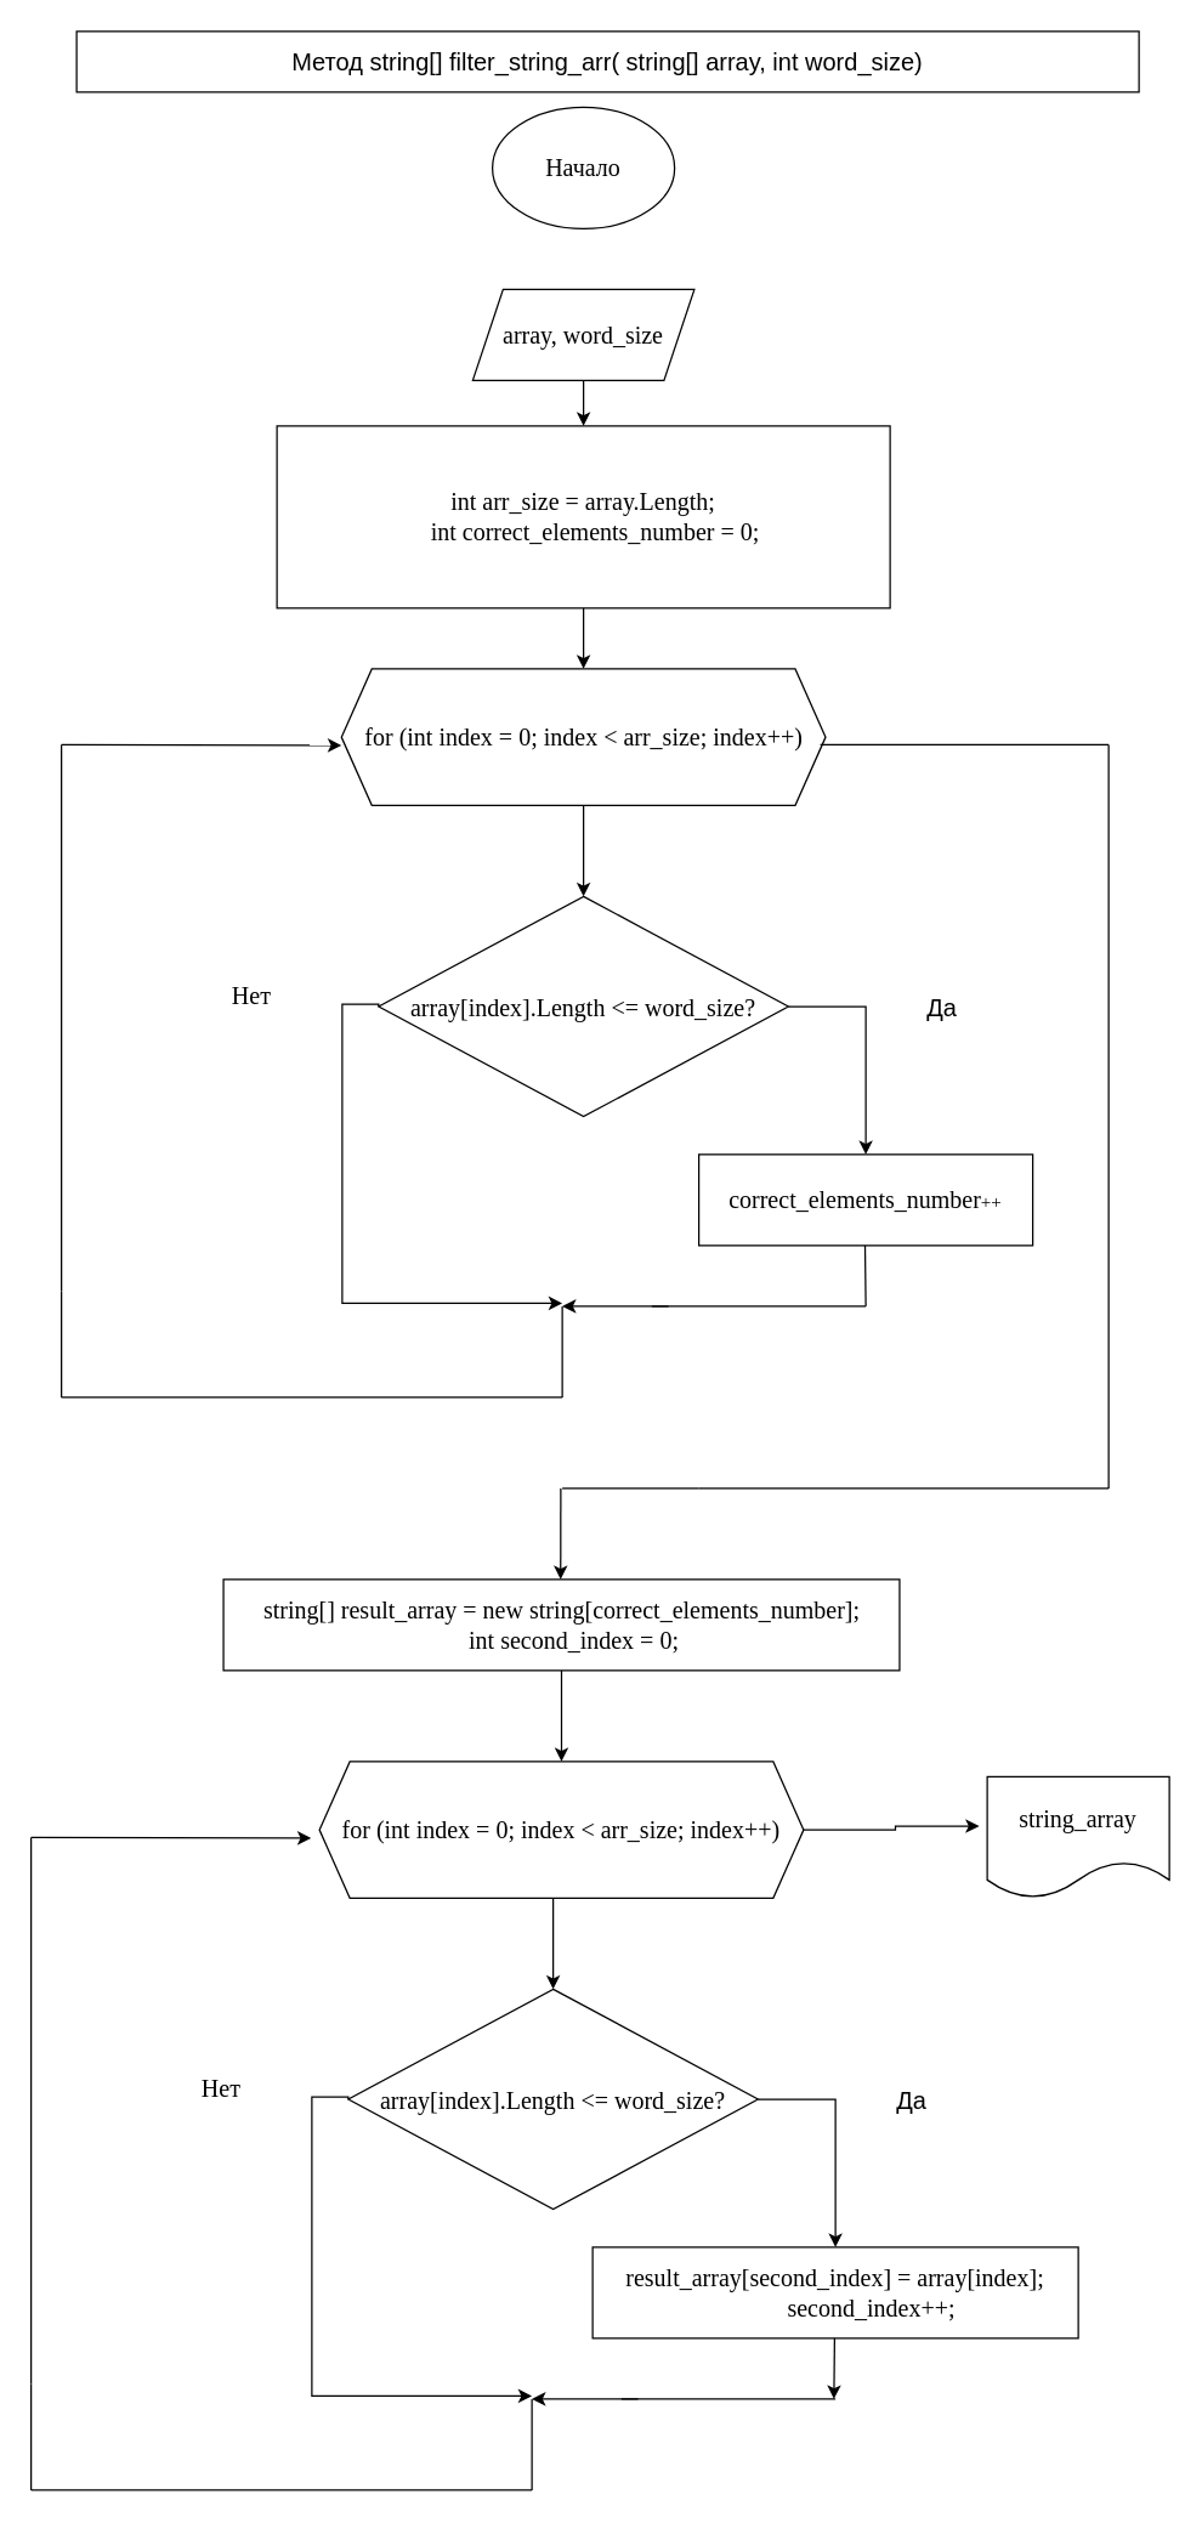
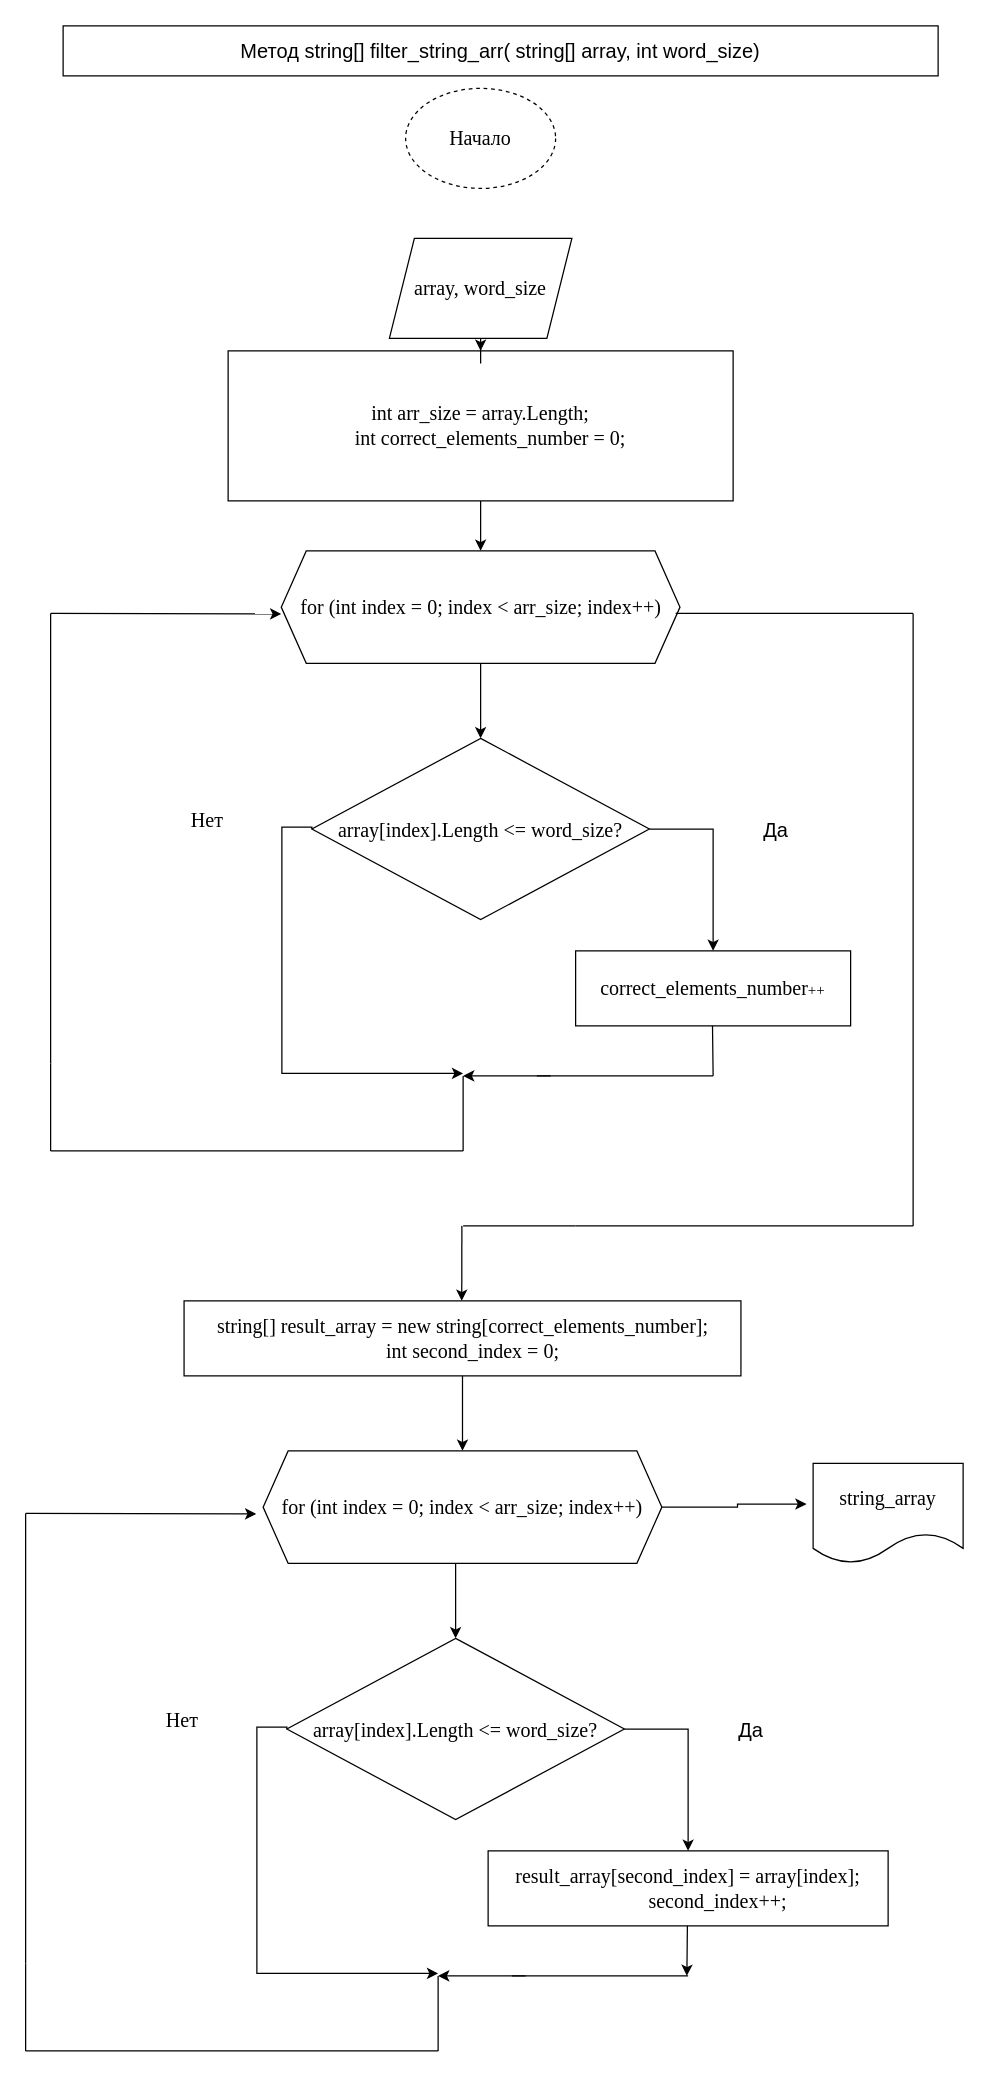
  <mxCell id="0" />
  <mxCell id="1" parent="0" />
- <mxCell id="2" value="&lt;font size=&quot;3&quot; face=&quot;Times New Roman&quot;&gt;Начало&lt;/font&gt;" style="ellipse;whiteSpace=wrap;html=1;" parent="1" vertex="1"><mxGeometry x="324" y="70" width="120" height="80" as="geometry" /></mxCell>
+ <mxCell id="2" value="&lt;font size=&quot;3&quot; face=&quot;Times New Roman&quot;&gt;Начало&lt;/font&gt;" style="ellipse;whiteSpace=wrap;html=1;dashed=1;" parent="1" vertex="1"><mxGeometry x="324" y="70" width="120" height="80" as="geometry" /></mxCell>
  <mxCell id="3" value="" style="edgeStyle=orthogonalEdgeStyle;rounded=0;orthogonalLoop=1;jettySize=auto;html=1;entryX=0.5;entryY=0;entryDx=0;entryDy=0;" parent="1" source="4" target="13" edge="1"><mxGeometry relative="1" as="geometry"><mxPoint x="384" y="450" as="targetPoint" /></mxGeometry></mxCell>
  <mxCell id="4" value="&lt;font style=&quot;font-size: 16px;&quot; face=&quot;Times New Roman&quot;&gt;int arr_size = array.Length;&lt;br&gt;&amp;nbsp;&amp;nbsp; &amp;nbsp;int correct_elements_number = 0;&lt;/font&gt;" style="rounded=0;whiteSpace=wrap;html=1;" parent="1" vertex="1"><mxGeometry x="182" y="280" width="404" height="120" as="geometry" /></mxCell>
  <mxCell id="5" value="" style="edgeStyle=orthogonalEdgeStyle;rounded=0;orthogonalLoop=1;jettySize=auto;html=1;" parent="1" source="6" target="4" edge="1"><mxGeometry relative="1" as="geometry" /></mxCell>
- <mxCell id="6" value="&lt;font style=&quot;font-size: 16px;&quot; face=&quot;Times New Roman&quot;&gt;array, word_size&lt;br&gt;&lt;/font&gt;" style="shape=parallelogram;perimeter=parallelogramPerimeter;whiteSpace=wrap;html=1;fixedSize=1;" parent="1" vertex="1"><mxGeometry x="311" y="190" width="146" height="60" as="geometry" /></mxCell>
+ <mxCell id="6" value="&lt;font style=&quot;font-size: 16px;&quot; face=&quot;Times New Roman&quot;&gt;array, word_size&lt;br&gt;&lt;/font&gt;" style="shape=parallelogram;perimeter=parallelogramPerimeter;whiteSpace=wrap;html=1;fixedSize=1;" parent="1" vertex="1"><mxGeometry x="311" y="190" width="146" height="80" as="geometry" /></mxCell>
  <mxCell id="7" style="edgeStyle=orthogonalEdgeStyle;rounded=0;orthogonalLoop=1;jettySize=auto;html=1;exitX=0.963;exitY=0.494;exitDx=0;exitDy=0;entryX=0.5;entryY=0;entryDx=0;entryDy=0;exitPerimeter=0;" parent="1" edge="1"><mxGeometry relative="1" as="geometry"><Array as="points"><mxPoint x="560" y="639" /><mxPoint x="560" y="730" /><mxPoint x="384" y="730" /></Array><mxPoint x="442.338" y="639.28" as="sourcePoint" /></mxGeometry></mxCell>
  <mxCell id="8" value="&lt;font style=&quot;font-size: 16px;&quot; face=&quot;Times New Roman&quot;&gt;Нет&lt;/font&gt;" style="text;html=1;align=center;verticalAlign=middle;resizable=0;points=[];autosize=1;strokeColor=none;fillColor=none;" parent="1" vertex="1"><mxGeometry x="140" y="640" width="50" height="30" as="geometry" /></mxCell>
  <mxCell id="9" value="&lt;font face=&quot;Times New Roman&quot;&gt;&lt;font style=&quot;font-size: 16px;&quot;&gt;correct_elements_number&lt;/font&gt;++&lt;/font&gt;" style="rounded=0;whiteSpace=wrap;html=1;" parent="1" vertex="1"><mxGeometry x="460" y="760" width="220" height="60" as="geometry" /></mxCell>
  <mxCell id="10" value="&lt;font style=&quot;font-size: 16px;&quot; face=&quot;Times New Roman&quot;&gt;string_array&lt;/font&gt;" style="shape=document;whiteSpace=wrap;html=1;boundedLbl=1;" parent="1" vertex="1"><mxGeometry x="650" y="1170" width="120" height="80" as="geometry" /></mxCell>
  <mxCell id="11" value="&lt;font style=&quot;font-size: 16px;&quot;&gt;Да&lt;/font&gt;" style="text;html=1;align=center;verticalAlign=middle;resizable=0;points=[];autosize=1;strokeColor=none;fillColor=none;" parent="1" vertex="1"><mxGeometry x="600" y="647.5" width="40" height="30" as="geometry" /></mxCell>
  <mxCell id="12" value="&lt;font size=&quot;3&quot;&gt;Метод string[] filter_string_arr( string[] array, int word_size)&lt;br&gt;&lt;/font&gt;" style="rounded=0;whiteSpace=wrap;html=1;" parent="1" vertex="1"><mxGeometry x="50" width="700" height="40" as="geometry" y="20" /></mxCell>
  <mxCell id="13" value="&lt;font style=&quot;font-size: 16px;&quot; face=&quot;Times New Roman&quot;&gt;for (int index = 0; index &amp;lt; arr_size; index++)&lt;/font&gt;" style="shape=hexagon;perimeter=hexagonPerimeter2;whiteSpace=wrap;html=1;fixedSize=1;" parent="1" vertex="1"><mxGeometry x="224.5" y="440" width="319" height="90" as="geometry" /></mxCell>
  <mxCell id="14" style="edgeStyle=orthogonalEdgeStyle;rounded=0;orthogonalLoop=1;jettySize=auto;html=1;exitX=1;exitY=0.5;exitDx=0;exitDy=0;entryX=0.5;entryY=0;entryDx=0;entryDy=0;" edge="1" parent="1" source="16" target="9"><mxGeometry relative="1" as="geometry" /></mxCell>
  <mxCell id="15" style="edgeStyle=orthogonalEdgeStyle;rounded=0;orthogonalLoop=1;jettySize=auto;html=1;exitX=0;exitY=0.5;exitDx=0;exitDy=0;" edge="1" parent="1" source="16"><mxGeometry relative="1" as="geometry"><mxPoint x="244.5" y="660" as="sourcePoint" /><mxPoint x="370" y="858" as="targetPoint" /><Array as="points"><mxPoint x="249" y="661" /><mxPoint x="225" y="661" /><mxPoint x="225" y="858" /></Array></mxGeometry></mxCell>
  <mxCell id="16" value="&lt;font style=&quot;font-size: 16px;&quot; face=&quot;Times New Roman&quot;&gt;array[index].Length &amp;lt;= word_size?&lt;/font&gt;" style="rhombus;whiteSpace=wrap;html=1;" vertex="1" parent="1"><mxGeometry x="249" y="590" width="270" height="145" as="geometry" /></mxCell>
  <mxCell id="17" value="" style="endArrow=classic;html=1;rounded=0;exitX=0.5;exitY=1;exitDx=0;exitDy=0;" edge="1" parent="1" source="13"><mxGeometry width="50" height="50" relative="1" as="geometry"><mxPoint x="384" y="550" as="sourcePoint" /><mxPoint x="384" y="590" as="targetPoint" /></mxGeometry></mxCell>
  <mxCell id="18" value="" style="endArrow=none;html=1;rounded=0;" edge="1" parent="1"><mxGeometry width="50" height="50" relative="1" as="geometry"><mxPoint x="370" y="920" as="sourcePoint" /><mxPoint x="370" y="860" as="targetPoint" /></mxGeometry></mxCell>
  <mxCell id="19" value="" style="endArrow=classic;html=1;rounded=0;" edge="1" parent="1"><mxGeometry width="50" height="50" relative="1" as="geometry"><mxPoint x="440" y="860" as="sourcePoint" /><mxPoint x="370" y="860" as="targetPoint" /></mxGeometry></mxCell>
  <mxCell id="20" value="" style="endArrow=none;html=1;rounded=0;" edge="1" parent="1"><mxGeometry width="50" height="50" relative="1" as="geometry"><mxPoint x="570" y="860" as="sourcePoint" /><mxPoint x="569.5" y="820" as="targetPoint" /></mxGeometry></mxCell>
  <mxCell id="21" value="" style="endArrow=none;html=1;rounded=0;" edge="1" parent="1"><mxGeometry width="50" height="50" relative="1" as="geometry"><mxPoint x="570" y="860" as="sourcePoint" /><mxPoint x="429" y="860" as="targetPoint" /></mxGeometry></mxCell>
  <mxCell id="22" value="" style="endArrow=none;html=1;rounded=0;" edge="1" parent="1"><mxGeometry width="50" height="50" relative="1" as="geometry"><mxPoint x="40" y="920" as="sourcePoint" /><mxPoint x="370" y="920" as="targetPoint" /></mxGeometry></mxCell>
  <mxCell id="23" value="" style="endArrow=none;html=1;rounded=0;" edge="1" parent="1"><mxGeometry width="50" height="50" relative="1" as="geometry"><mxPoint x="40" y="920" as="sourcePoint" /><mxPoint x="40" y="850" as="targetPoint" /></mxGeometry></mxCell>
  <mxCell id="24" value="" style="endArrow=none;html=1;rounded=0;" edge="1" parent="1"><mxGeometry width="50" height="50" relative="1" as="geometry"><mxPoint x="40" y="850" as="sourcePoint" /><mxPoint x="40" y="490" as="targetPoint" /></mxGeometry></mxCell>
  <mxCell id="25" style="edgeStyle=orthogonalEdgeStyle;rounded=0;orthogonalLoop=1;jettySize=auto;html=1;exitX=1;exitY=0.5;exitDx=0;exitDy=0;entryX=-0.044;entryY=0.407;entryDx=0;entryDy=0;entryPerimeter=0;" edge="1" parent="1" source="26" target="10"><mxGeometry relative="1" as="geometry" /></mxCell>
  <mxCell id="26" value="&lt;font style=&quot;font-size: 16px;&quot; face=&quot;Times New Roman&quot;&gt;for (int index = 0; index &amp;lt; arr_size; index++)&lt;/font&gt;" style="shape=hexagon;perimeter=hexagonPerimeter2;whiteSpace=wrap;html=1;fixedSize=1;" vertex="1" parent="1"><mxGeometry x="210" y="1160" width="319" height="90" as="geometry" /></mxCell>
  <mxCell id="27" value="" style="endArrow=classic;html=1;rounded=0;" edge="1" parent="1"><mxGeometry width="50" height="50" relative="1" as="geometry"><mxPoint x="40" y="490" as="sourcePoint" /><mxPoint x="224.5" y="490.41" as="targetPoint" /></mxGeometry></mxCell>
  <mxCell id="28" style="edgeStyle=orthogonalEdgeStyle;rounded=0;orthogonalLoop=1;jettySize=auto;html=1;exitX=0.5;exitY=1;exitDx=0;exitDy=0;entryX=0.5;entryY=0;entryDx=0;entryDy=0;" edge="1" parent="1" source="29" target="26"><mxGeometry relative="1" as="geometry" /></mxCell>
  <mxCell id="29" value="&lt;font style=&quot;font-size: 16px;&quot; face=&quot;Times New Roman&quot;&gt;string[] result_array = new string[correct_elements_number];&lt;br&gt;&amp;nbsp;&amp;nbsp; &amp;nbsp;int second_index = 0;&lt;/font&gt;" style="rounded=0;whiteSpace=wrap;html=1;" vertex="1" parent="1"><mxGeometry x="146.75" y="1040" width="445.5" height="60" as="geometry" /></mxCell>
  <mxCell id="30" value="" style="endArrow=classic;html=1;rounded=0;" edge="1" parent="1"><mxGeometry width="50" height="50" relative="1" as="geometry"><mxPoint x="369" y="980" as="sourcePoint" /><mxPoint x="368.91" y="1040" as="targetPoint" /></mxGeometry></mxCell>
  <mxCell id="31" value="" style="endArrow=none;html=1;rounded=0;" edge="1" parent="1"><mxGeometry width="50" height="50" relative="1" as="geometry"><mxPoint x="370" y="980" as="sourcePoint" /><mxPoint x="460" y="980" as="targetPoint" /></mxGeometry></mxCell>
  <mxCell id="32" value="" style="endArrow=none;html=1;rounded=0;" edge="1" parent="1"><mxGeometry width="50" height="50" relative="1" as="geometry"><mxPoint x="460" y="980" as="sourcePoint" /><mxPoint x="730" y="980" as="targetPoint" /></mxGeometry></mxCell>
  <mxCell id="33" value="" style="endArrow=none;html=1;rounded=0;" edge="1" parent="1"><mxGeometry width="50" height="50" relative="1" as="geometry"><mxPoint x="540" y="490" as="sourcePoint" /><mxPoint x="730" y="490" as="targetPoint" /></mxGeometry></mxCell>
  <mxCell id="34" value="" style="endArrow=none;html=1;rounded=0;" edge="1" parent="1"><mxGeometry width="50" height="50" relative="1" as="geometry"><mxPoint x="730" y="980" as="sourcePoint" /><mxPoint x="730" y="490" as="targetPoint" /></mxGeometry></mxCell>
  <mxCell id="35" value="" style="endArrow=classic;html=1;rounded=0;" edge="1" parent="1"><mxGeometry width="50" height="50" relative="1" as="geometry"><mxPoint x="20" y="1210" as="sourcePoint" /><mxPoint x="204.5" y="1210.41" as="targetPoint" /></mxGeometry></mxCell>
  <mxCell id="36" value="" style="endArrow=none;html=1;rounded=0;" edge="1" parent="1"><mxGeometry width="50" height="50" relative="1" as="geometry"><mxPoint x="20" y="1570" as="sourcePoint" /><mxPoint x="20" y="1210" as="targetPoint" /></mxGeometry></mxCell>
  <mxCell id="37" value="" style="endArrow=none;html=1;rounded=0;" edge="1" parent="1"><mxGeometry width="50" height="50" relative="1" as="geometry"><mxPoint x="20" y="1640" as="sourcePoint" /><mxPoint x="20" y="1570" as="targetPoint" /></mxGeometry></mxCell>
  <mxCell id="38" value="" style="endArrow=none;html=1;rounded=0;" edge="1" parent="1"><mxGeometry width="50" height="50" relative="1" as="geometry"><mxPoint x="20" y="1640" as="sourcePoint" /><mxPoint x="350" y="1640" as="targetPoint" /></mxGeometry></mxCell>
  <mxCell id="39" value="" style="endArrow=none;html=1;rounded=0;" edge="1" parent="1"><mxGeometry width="50" height="50" relative="1" as="geometry"><mxPoint x="350" y="1640" as="sourcePoint" /><mxPoint x="350" y="1580" as="targetPoint" /></mxGeometry></mxCell>
  <mxCell id="40" value="" style="endArrow=none;html=1;rounded=0;" edge="1" parent="1"><mxGeometry width="50" height="50" relative="1" as="geometry"><mxPoint x="550" y="1580" as="sourcePoint" /><mxPoint x="409" y="1580" as="targetPoint" /></mxGeometry></mxCell>
  <mxCell id="41" value="" style="endArrow=classic;html=1;rounded=0;" edge="1" parent="1"><mxGeometry width="50" height="50" relative="1" as="geometry"><mxPoint x="420" y="1580" as="sourcePoint" /><mxPoint x="350" y="1580" as="targetPoint" /></mxGeometry></mxCell>
  <mxCell id="42" style="edgeStyle=orthogonalEdgeStyle;rounded=0;orthogonalLoop=1;jettySize=auto;html=1;exitX=0;exitY=0.5;exitDx=0;exitDy=0;" edge="1" source="43" parent="1"><mxGeometry relative="1" as="geometry"><mxPoint x="224.5" y="1380" as="sourcePoint" /><mxPoint x="350" y="1578" as="targetPoint" /><Array as="points"><mxPoint x="229" y="1381" /><mxPoint x="205" y="1381" /><mxPoint x="205" y="1578" /></Array></mxGeometry></mxCell>
  <mxCell id="43" value="&lt;font style=&quot;font-size: 16px;&quot; face=&quot;Times New Roman&quot;&gt;array[index].Length &amp;lt;= word_size?&lt;/font&gt;" style="rhombus;whiteSpace=wrap;html=1;" vertex="1" parent="1"><mxGeometry x="229" y="1310" width="270" height="145" as="geometry" /></mxCell>
  <mxCell id="44" value="&lt;font style=&quot;font-size: 16px;&quot; face=&quot;Times New Roman&quot;&gt;result_array[second_index] = array[index]; &lt;br&gt;&amp;nbsp;&amp;nbsp; &amp;nbsp;&amp;nbsp;&amp;nbsp; &amp;nbsp;&amp;nbsp;&amp;nbsp; &amp;nbsp;second_index++;&lt;/font&gt;" style="rounded=0;whiteSpace=wrap;html=1;" vertex="1" parent="1"><mxGeometry x="390" y="1480" width="320" height="60" as="geometry" /></mxCell>
  <mxCell id="45" style="edgeStyle=orthogonalEdgeStyle;rounded=0;orthogonalLoop=1;jettySize=auto;html=1;exitX=1;exitY=0.5;exitDx=0;exitDy=0;entryX=0.5;entryY=0;entryDx=0;entryDy=0;" edge="1" source="43" target="44" parent="1"><mxGeometry relative="1" as="geometry" /></mxCell>
  <mxCell id="46" value="&lt;font style=&quot;font-size: 16px;&quot;&gt;Да&lt;/font&gt;" style="text;html=1;align=center;verticalAlign=middle;resizable=0;points=[];autosize=1;strokeColor=none;fillColor=none;" vertex="1" parent="1"><mxGeometry x="580" y="1367.5" width="40" height="30" as="geometry" /></mxCell>
  <mxCell id="47" value="&lt;font style=&quot;font-size: 16px;&quot; face=&quot;Times New Roman&quot;&gt;Нет&lt;/font&gt;" style="text;html=1;align=center;verticalAlign=middle;resizable=0;points=[];autosize=1;strokeColor=none;fillColor=none;" vertex="1" parent="1"><mxGeometry x="120" y="1360" width="50" height="30" as="geometry" /></mxCell>
  <mxCell id="48" value="" style="endArrow=classic;html=1;rounded=0;exitX=0.5;exitY=1;exitDx=0;exitDy=0;" edge="1" parent="1"><mxGeometry width="50" height="50" relative="1" as="geometry"><mxPoint x="364" y="1250" as="sourcePoint" /><mxPoint x="364" y="1310" as="targetPoint" /></mxGeometry></mxCell>
  <mxCell id="49" value="" style="endArrow=classic;html=1;rounded=0;" edge="1" parent="1"><mxGeometry width="50" height="50" relative="1" as="geometry"><mxPoint x="549.41" y="1540" as="sourcePoint" /><mxPoint x="549" y="1580" as="targetPoint" /></mxGeometry></mxCell>
